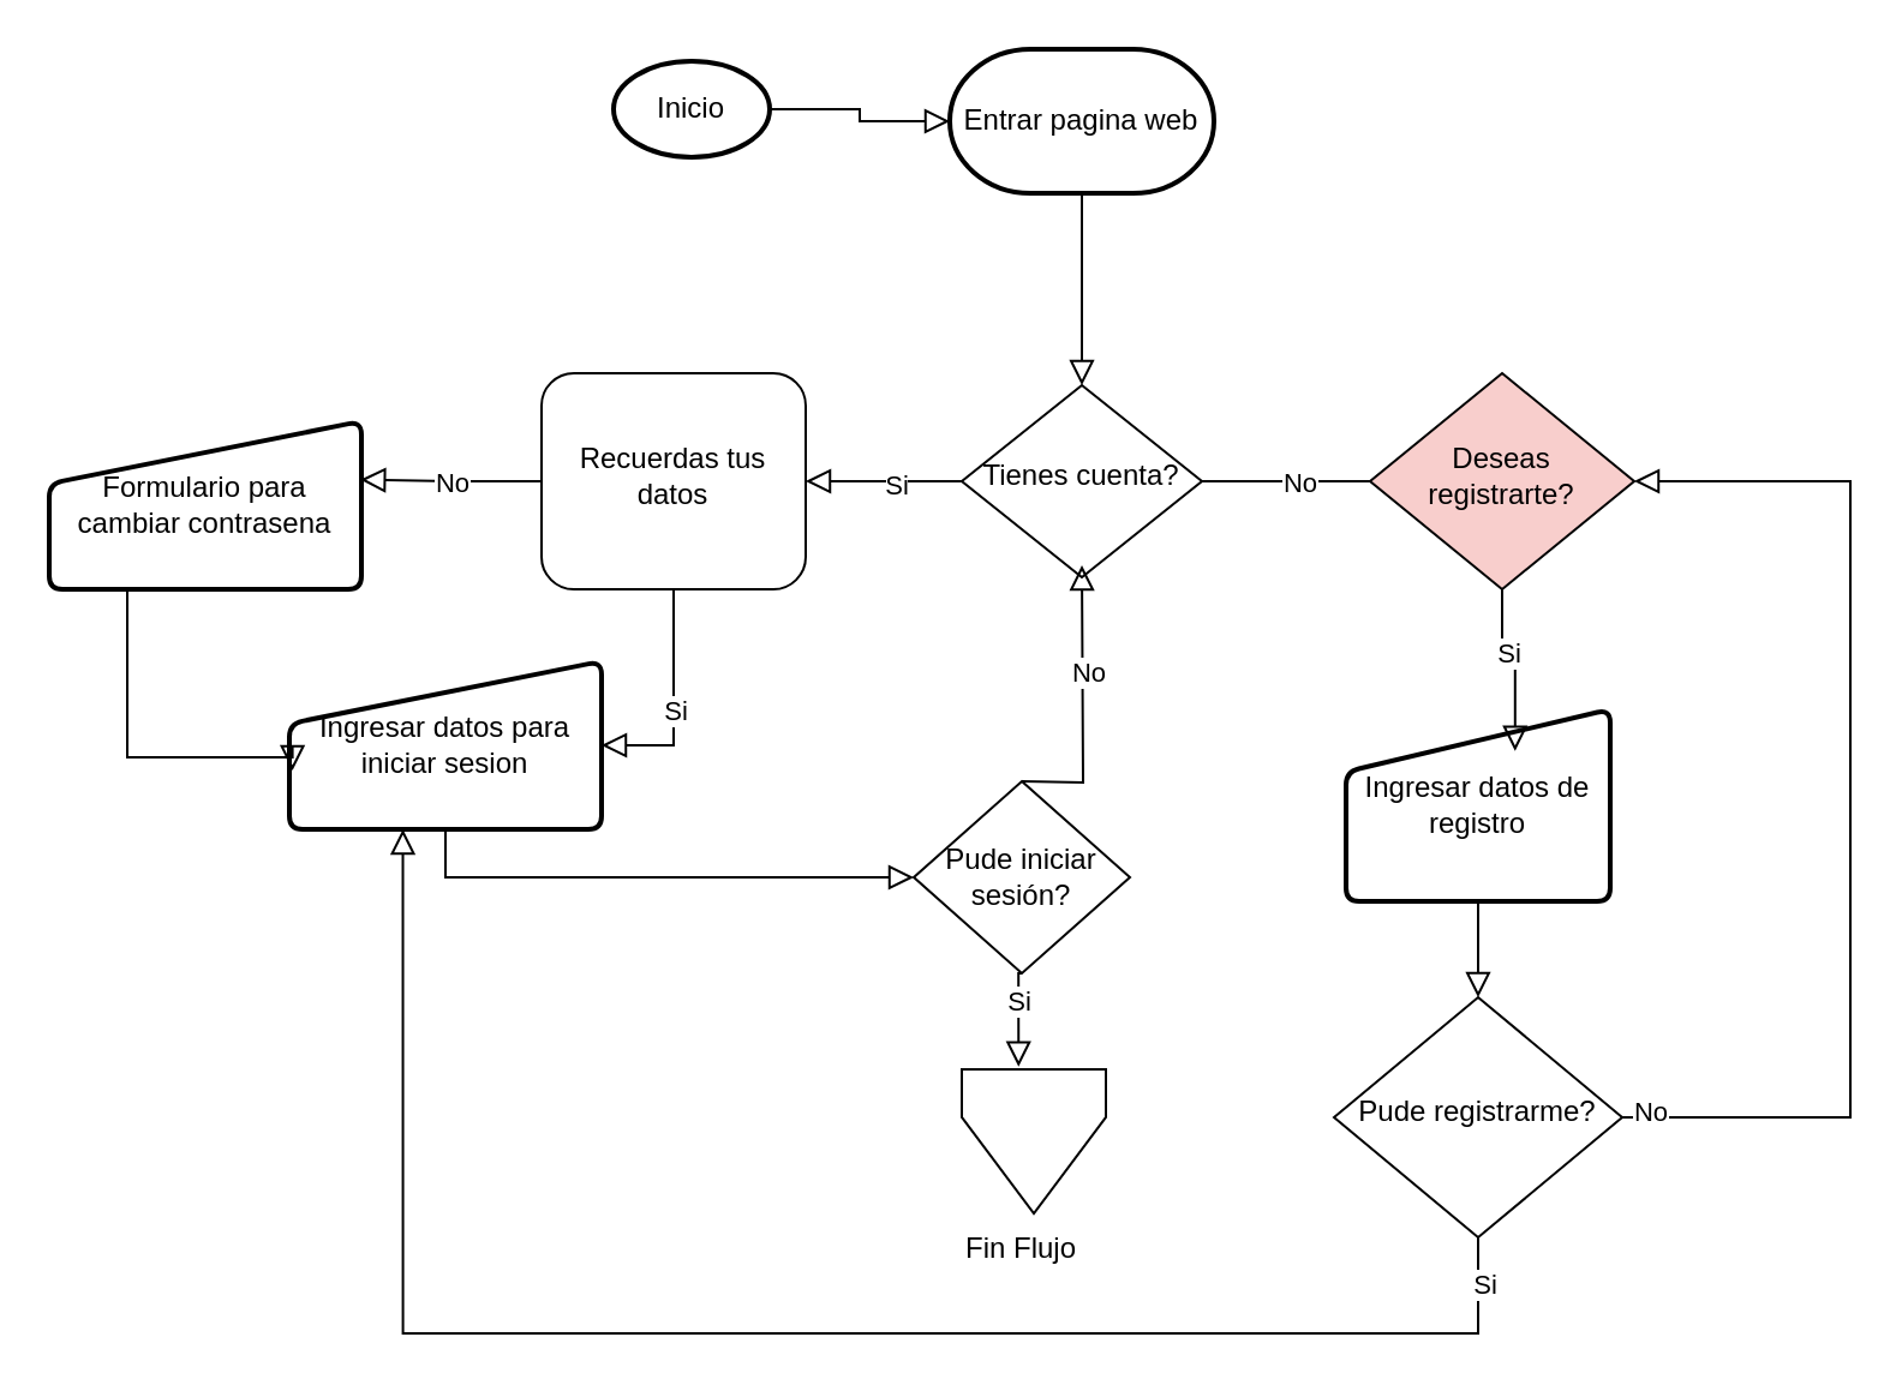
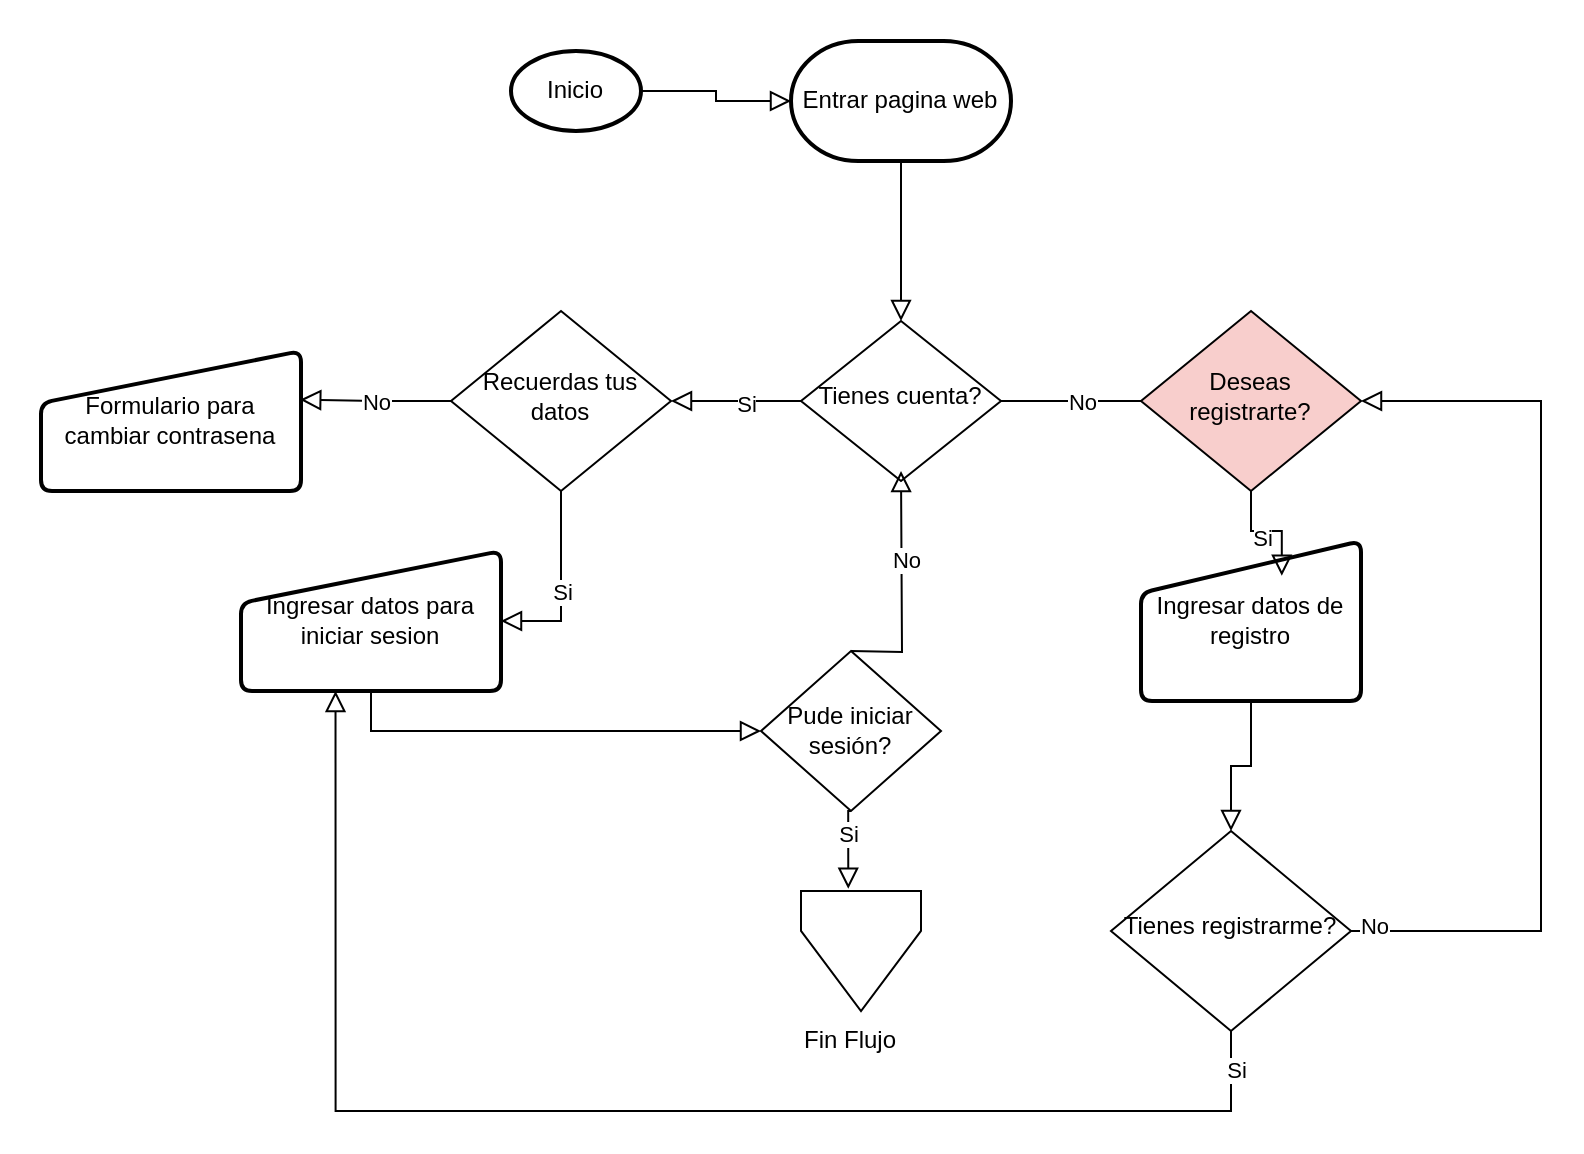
  <mxCell id="0" />
  <mxCell id="1" parent="0" />
  <mxCell id="2" value="Inicio" style="strokeWidth=2;html=1;shape=mxgraph.flowchart.start_2;whiteSpace=wrap;" vertex="1" parent="1"><mxGeometry x="255" y="25" width="65" height="40" as="geometry" /></mxCell>
  <mxCell id="3" value="Entrar pagina web" style="strokeWidth=2;html=1;shape=mxgraph.flowchart.terminator;whiteSpace=wrap;" vertex="1" parent="1"><mxGeometry x="395" y="20" width="110" height="60" as="geometry" /></mxCell>
  <mxCell id="4" value="" style="rounded=0;html=1;jettySize=auto;orthogonalLoop=1;fontSize=11;endArrow=block;endFill=0;endSize=8;strokeWidth=1;shadow=0;labelBackgroundColor=none;edgeStyle=orthogonalEdgeStyle;entryX=0;entryY=0.5;entryDx=0;entryDy=0;entryPerimeter=0;exitX=1;exitY=0.5;exitDx=0;exitDy=0;exitPerimeter=0;" edge="1" parent="1" source="2" target="3"><mxGeometry relative="1" as="geometry"><mxPoint x="610" y="510" as="sourcePoint" /><mxPoint x="610" y="560" as="targetPoint" /></mxGeometry></mxCell>
  <mxCell id="5" value="Tienes cuenta?" style="rhombus;whiteSpace=wrap;html=1;shadow=0;fontFamily=Helvetica;fontSize=12;align=center;strokeWidth=1;spacing=6;spacingTop=-4;" vertex="1" parent="1"><mxGeometry x="400" y="160" width="100" height="80" as="geometry" /></mxCell>
  <mxCell id="6" value="" style="rounded=0;html=1;jettySize=auto;orthogonalLoop=1;fontSize=11;endArrow=block;endFill=0;endSize=8;strokeWidth=1;shadow=0;labelBackgroundColor=none;edgeStyle=orthogonalEdgeStyle;exitX=0.5;exitY=1;exitDx=0;exitDy=0;exitPerimeter=0;" edge="1" parent="1" source="3" target="5"><mxGeometry relative="1" as="geometry"><mxPoint x="440" y="85" as="sourcePoint" /><mxPoint x="535" y="85" as="targetPoint" /></mxGeometry></mxCell>
- <mxCell id="7" value="Recuerdas tus datos" style="whiteSpace=wrap;html=1;shadow=0;fontFamily=Helvetica;fontSize=12;align=center;strokeWidth=1;spacing=6;spacingTop=-4;rounded=1;" vertex="1" parent="1"><mxGeometry x="225" y="155" width="110" height="90" as="geometry" /></mxCell>
+ <mxCell id="7" value="Recuerdas tus datos" style="rhombus;whiteSpace=wrap;html=1;shadow=0;fontFamily=Helvetica;fontSize=12;align=center;strokeWidth=1;spacing=6;spacingTop=-4;" vertex="1" parent="1"><mxGeometry x="225" y="155" width="110" height="90" as="geometry" /></mxCell>
  <mxCell id="8" value="" style="rounded=0;html=1;jettySize=auto;orthogonalLoop=1;fontSize=11;endArrow=block;endFill=0;endSize=8;strokeWidth=1;shadow=0;labelBackgroundColor=none;edgeStyle=orthogonalEdgeStyle;exitX=0;exitY=0.5;exitDx=0;exitDy=0;entryX=1;entryY=0.5;entryDx=0;entryDy=0;" edge="1" parent="1" source="5" target="7"><mxGeometry relative="1" as="geometry"><mxPoint x="610" y="510" as="sourcePoint" /><mxPoint x="610" y="560" as="targetPoint" /></mxGeometry></mxCell>
  <mxCell id="9" value="Si" style="edgeLabel;html=1;align=center;verticalAlign=middle;resizable=0;points=[];" vertex="1" connectable="0" parent="8"><mxGeometry x="-0.139" y="1" relative="1" as="geometry"><mxPoint as="offset" /></mxGeometry></mxCell>
  <mxCell id="10" value="Ingresar datos para iniciar sesion" style="html=1;strokeWidth=2;shape=manualInput;whiteSpace=wrap;rounded=1;size=26;arcSize=11;" vertex="1" parent="1"><mxGeometry x="120" y="275" width="130" height="70" as="geometry" /></mxCell>
  <mxCell id="11" value="" style="rounded=0;html=1;jettySize=auto;orthogonalLoop=1;fontSize=11;endArrow=block;endFill=0;endSize=8;strokeWidth=1;shadow=0;labelBackgroundColor=none;edgeStyle=orthogonalEdgeStyle;exitX=1;exitY=0.5;exitDx=0;exitDy=0;entryX=0;entryY=0.5;entryDx=0;entryDy=0;" edge="1" parent="1" source="5"><mxGeometry relative="1" as="geometry"><mxPoint x="410" y="210" as="sourcePoint" /><mxPoint x="610" y="200" as="targetPoint" /></mxGeometry></mxCell>
  <mxCell id="12" value="No" style="edgeLabel;html=1;align=center;verticalAlign=middle;resizable=0;points=[];" vertex="1" connectable="0" parent="11"><mxGeometry x="-0.127" y="-3" relative="1" as="geometry"><mxPoint x="-8" y="-3" as="offset" /></mxGeometry></mxCell>
  <mxCell id="13" value="Deseas registrarte?" style="rhombus;whiteSpace=wrap;html=1;shadow=0;fontFamily=Helvetica;fontSize=12;align=center;strokeWidth=1;spacing=6;spacingTop=-4;fillColor=#f8cecc;" vertex="1" parent="1"><mxGeometry x="570" y="155" width="110" height="90" as="geometry" /></mxCell>
  <mxCell id="14" value="" style="rounded=0;html=1;jettySize=auto;orthogonalLoop=1;fontSize=11;endArrow=block;endFill=0;endSize=8;strokeWidth=1;shadow=0;labelBackgroundColor=none;edgeStyle=orthogonalEdgeStyle;entryX=0.997;entryY=0.348;entryDx=0;entryDy=0;entryPerimeter=0;exitX=0;exitY=0.5;exitDx=0;exitDy=0;" edge="1" parent="1" source="7" target="24"><mxGeometry relative="1" as="geometry"><mxPoint x="220" y="185" as="sourcePoint" /><mxPoint x="160" y="200" as="targetPoint" /></mxGeometry></mxCell>
  <mxCell id="15" value="No" style="edgeLabel;html=1;align=center;verticalAlign=middle;resizable=0;points=[];" vertex="1" connectable="0" parent="14"><mxGeometry x="-0.305" y="-3" relative="1" as="geometry"><mxPoint x="-12" y="3" as="offset" /></mxGeometry></mxCell>
  <mxCell id="16" value="" style="rounded=0;html=1;jettySize=auto;orthogonalLoop=1;fontSize=11;endArrow=block;endFill=0;endSize=8;strokeWidth=1;shadow=0;labelBackgroundColor=none;edgeStyle=orthogonalEdgeStyle;exitX=0.5;exitY=1;exitDx=0;exitDy=0;entryX=1;entryY=0.5;entryDx=0;entryDy=0;" edge="1" parent="1" source="7" target="10"><mxGeometry relative="1" as="geometry"><mxPoint x="410" y="210" as="sourcePoint" /><mxPoint x="345" y="210" as="targetPoint" /></mxGeometry></mxCell>
  <mxCell id="17" value="Si" style="edgeLabel;html=1;align=center;verticalAlign=middle;resizable=0;points=[];" vertex="1" connectable="0" parent="16"><mxGeometry x="-0.139" y="1" relative="1" as="geometry"><mxPoint x="-1" y="9" as="offset" /></mxGeometry></mxCell>
- <mxCell id="18" value="" style="rounded=0;html=1;jettySize=auto;orthogonalLoop=1;fontSize=11;endArrow=block;endFill=0;endSize=8;strokeWidth=1;shadow=0;labelBackgroundColor=none;edgeStyle=orthogonalEdgeStyle;exitX=0.25;exitY=1;exitDx=0;exitDy=0;entryX=0.01;entryY=0.65;entryDx=0;entryDy=0;entryPerimeter=0;" edge="1" parent="1" source="24" target="10"><mxGeometry relative="1" as="geometry"><mxPoint x="40" y="200" as="sourcePoint" /><mxPoint x="170" y="210" as="targetPoint" /><Array as="points"><mxPoint x="52" y="315" /><mxPoint x="121" y="315" /></Array></mxGeometry></mxCell>
- <mxCell id="19" value="Ingresar datos de registro" style="html=1;strokeWidth=2;shape=manualInput;whiteSpace=wrap;rounded=1;size=26;arcSize=11;" vertex="1" parent="1"><mxGeometry x="560" y="295" width="110" height="80" as="geometry" /></mxCell>
+ <mxCell id="19" value="Ingresar datos de registro" style="html=1;strokeWidth=2;shape=manualInput;whiteSpace=wrap;rounded=1;size=26;arcSize=11;" vertex="1" parent="1"><mxGeometry x="570" y="270" width="110" height="80" as="geometry" /></mxCell>
  <mxCell id="20" value="" style="rounded=0;html=1;jettySize=auto;orthogonalLoop=1;fontSize=11;endArrow=block;endFill=0;endSize=8;strokeWidth=1;shadow=0;labelBackgroundColor=none;edgeStyle=orthogonalEdgeStyle;exitX=0.5;exitY=1;exitDx=0;exitDy=0;entryX=0.64;entryY=0.217;entryDx=0;entryDy=0;entryPerimeter=0;" edge="1" parent="1" source="13" target="19"><mxGeometry relative="1" as="geometry"><mxPoint x="470" y="210" as="sourcePoint" /><mxPoint x="580" y="210" as="targetPoint" /></mxGeometry></mxCell>
  <mxCell id="21" value="Si" style="edgeLabel;html=1;align=center;verticalAlign=middle;resizable=0;points=[];" vertex="1" connectable="0" parent="20"><mxGeometry x="-0.127" y="-3" relative="1" as="geometry"><mxPoint as="offset" /></mxGeometry></mxCell>
  <mxCell id="22" value="Pude iniciar sesión?" style="rhombus;whiteSpace=wrap;html=1;" vertex="1" parent="1"><mxGeometry x="380" y="325" width="90" height="80" as="geometry" /></mxCell>
  <mxCell id="23" value="" style="rounded=0;html=1;jettySize=auto;orthogonalLoop=1;fontSize=11;endArrow=block;endFill=0;endSize=8;strokeWidth=1;shadow=0;labelBackgroundColor=none;edgeStyle=orthogonalEdgeStyle;exitX=0.5;exitY=1;exitDx=0;exitDy=0;entryX=0;entryY=0.5;entryDx=0;entryDy=0;" edge="1" parent="1" source="10" target="22"><mxGeometry relative="1" as="geometry"><mxPoint x="143" y="369.01" as="sourcePoint" /><mxPoint x="403" y="409.15" as="targetPoint" /></mxGeometry></mxCell>
  <mxCell id="24" value="Formulario para cambiar contrasena" style="html=1;strokeWidth=2;shape=manualInput;whiteSpace=wrap;rounded=1;size=26;arcSize=11;" vertex="1" parent="1"><mxGeometry x="20" y="175" width="130" height="70" as="geometry" /></mxCell>
  <mxCell id="25" value="" style="verticalLabelPosition=bottom;verticalAlign=top;html=1;shape=offPageConnector;rounded=0;size=0.667;" vertex="1" parent="1"><mxGeometry x="400" y="445" width="60" height="60" as="geometry" /></mxCell>
  <mxCell id="26" value="" style="rounded=0;html=1;jettySize=auto;orthogonalLoop=1;fontSize=11;endArrow=block;endFill=0;endSize=8;strokeWidth=1;shadow=0;labelBackgroundColor=none;edgeStyle=orthogonalEdgeStyle;" edge="1" parent="1"><mxGeometry relative="1" as="geometry"><mxPoint x="425" y="325" as="sourcePoint" /><mxPoint x="450" y="235" as="targetPoint" /></mxGeometry></mxCell>
  <mxCell id="27" value="No" style="edgeLabel;html=1;align=center;verticalAlign=middle;resizable=0;points=[];" vertex="1" connectable="0" parent="26"><mxGeometry x="0.23" y="-2" relative="1" as="geometry"><mxPoint as="offset" /></mxGeometry></mxCell>
  <mxCell id="28" value="" style="rounded=0;html=1;jettySize=auto;orthogonalLoop=1;fontSize=11;endArrow=block;endFill=0;endSize=8;strokeWidth=1;shadow=0;labelBackgroundColor=none;edgeStyle=orthogonalEdgeStyle;exitX=0.5;exitY=1;exitDx=0;exitDy=0;entryX=0.394;entryY=-0.019;entryDx=0;entryDy=0;entryPerimeter=0;" edge="1" parent="1" source="22" target="25"><mxGeometry relative="1" as="geometry"><mxPoint x="180" y="355" as="sourcePoint" /><mxPoint x="390" y="375" as="targetPoint" /></mxGeometry></mxCell>
  <mxCell id="29" value="Si" style="edgeLabel;html=1;align=center;verticalAlign=middle;resizable=0;points=[];" vertex="1" connectable="0" parent="28"><mxGeometry x="-0.333" relative="1" as="geometry"><mxPoint as="offset" /></mxGeometry></mxCell>
  <mxCell id="30" value="Fin Flujo" style="text;html=1;align=center;verticalAlign=middle;whiteSpace=wrap;rounded=0;" vertex="1" parent="1"><mxGeometry x="395" y="505" width="60" height="30" as="geometry" /></mxCell>
  <mxCell id="31" value="" style="rounded=0;html=1;jettySize=auto;orthogonalLoop=1;fontSize=11;endArrow=block;endFill=0;endSize=8;strokeWidth=1;shadow=0;labelBackgroundColor=none;edgeStyle=orthogonalEdgeStyle;entryX=0.073;entryY=0.998;entryDx=0;entryDy=0;entryPerimeter=0;exitX=0.5;exitY=1;exitDx=0;exitDy=0;" edge="1" parent="1" source="33"><mxGeometry relative="1" as="geometry"><mxPoint x="570" y="385" as="sourcePoint" /><mxPoint x="167.26" y="345" as="targetPoint" /><Array as="points"><mxPoint x="615" y="555" /><mxPoint x="167" y="555" /></Array></mxGeometry></mxCell>
  <mxCell id="32" value="Si" style="edgeLabel;html=1;align=center;verticalAlign=middle;resizable=0;points=[];" vertex="1" connectable="0" parent="31"><mxGeometry x="-0.946" y="3" relative="1" as="geometry"><mxPoint x="-1" as="offset" /></mxGeometry></mxCell>
- <mxCell id="33" value="Pude registrarme?" style="rhombus;whiteSpace=wrap;html=1;shadow=0;fontFamily=Helvetica;fontSize=12;align=center;strokeWidth=1;spacing=6;spacingTop=-4;" vertex="1" parent="1"><mxGeometry x="555" y="415" width="120" height="100" as="geometry" /></mxCell>
+ <mxCell id="33" value="Tienes registrarme?" style="rhombus;whiteSpace=wrap;html=1;shadow=0;fontFamily=Helvetica;fontSize=12;align=center;strokeWidth=1;spacing=6;spacingTop=-4;" vertex="1" parent="1"><mxGeometry x="555" y="415" width="120" height="100" as="geometry" /></mxCell>
  <mxCell id="34" value="" style="rounded=0;html=1;jettySize=auto;orthogonalLoop=1;fontSize=11;endArrow=block;endFill=0;endSize=8;strokeWidth=1;shadow=0;labelBackgroundColor=none;edgeStyle=orthogonalEdgeStyle;exitX=0.5;exitY=1;exitDx=0;exitDy=0;" edge="1" parent="1" source="19" target="33"><mxGeometry relative="1" as="geometry"><mxPoint x="195" y="355" as="sourcePoint" /><mxPoint x="390" y="375" as="targetPoint" /></mxGeometry></mxCell>
  <mxCell id="35" value="" style="rounded=0;html=1;jettySize=auto;orthogonalLoop=1;fontSize=11;endArrow=block;endFill=0;endSize=8;strokeWidth=1;shadow=0;labelBackgroundColor=none;edgeStyle=orthogonalEdgeStyle;entryX=1;entryY=0.5;entryDx=0;entryDy=0;exitX=1;exitY=0.5;exitDx=0;exitDy=0;" edge="1" parent="1" source="33" target="13"><mxGeometry relative="1" as="geometry"><mxPoint x="625" y="525" as="sourcePoint" /><mxPoint x="177.26" y="355" as="targetPoint" /><Array as="points"><mxPoint x="770" y="465" /><mxPoint x="770" y="200" /></Array></mxGeometry></mxCell>
  <mxCell id="36" value="No" style="edgeLabel;html=1;align=center;verticalAlign=middle;resizable=0;points=[];" vertex="1" connectable="0" parent="35"><mxGeometry x="-0.946" y="3" relative="1" as="geometry"><mxPoint x="-1" as="offset" /></mxGeometry></mxCell>
